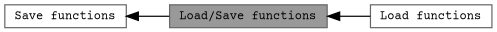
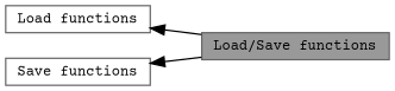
  digraph {
    fontname="Courier Prime"
    rankdir=LR
    node [color=grey40 fillcolor=white fontname="Courier Prime" fontsize=10 shape=box style=filled]
    edge [dir=back fontname="Courier Prime" fontsize=10 labelfontname=Helvetica labelfontsize=10 shape=plaintext style=solid]
    n1 [height=0.2 label="Load functions" width=0.4]
    n2 [color=gray40 fillcolor=grey60 fontcolor=black height=0.2 label="Load/Save functions" width=0.4]
    n3 [height=0.2 label="Save functions" width=0.4]
-   n2 -> n1
+   n1 -> n2
    n3 -> n2
  }
